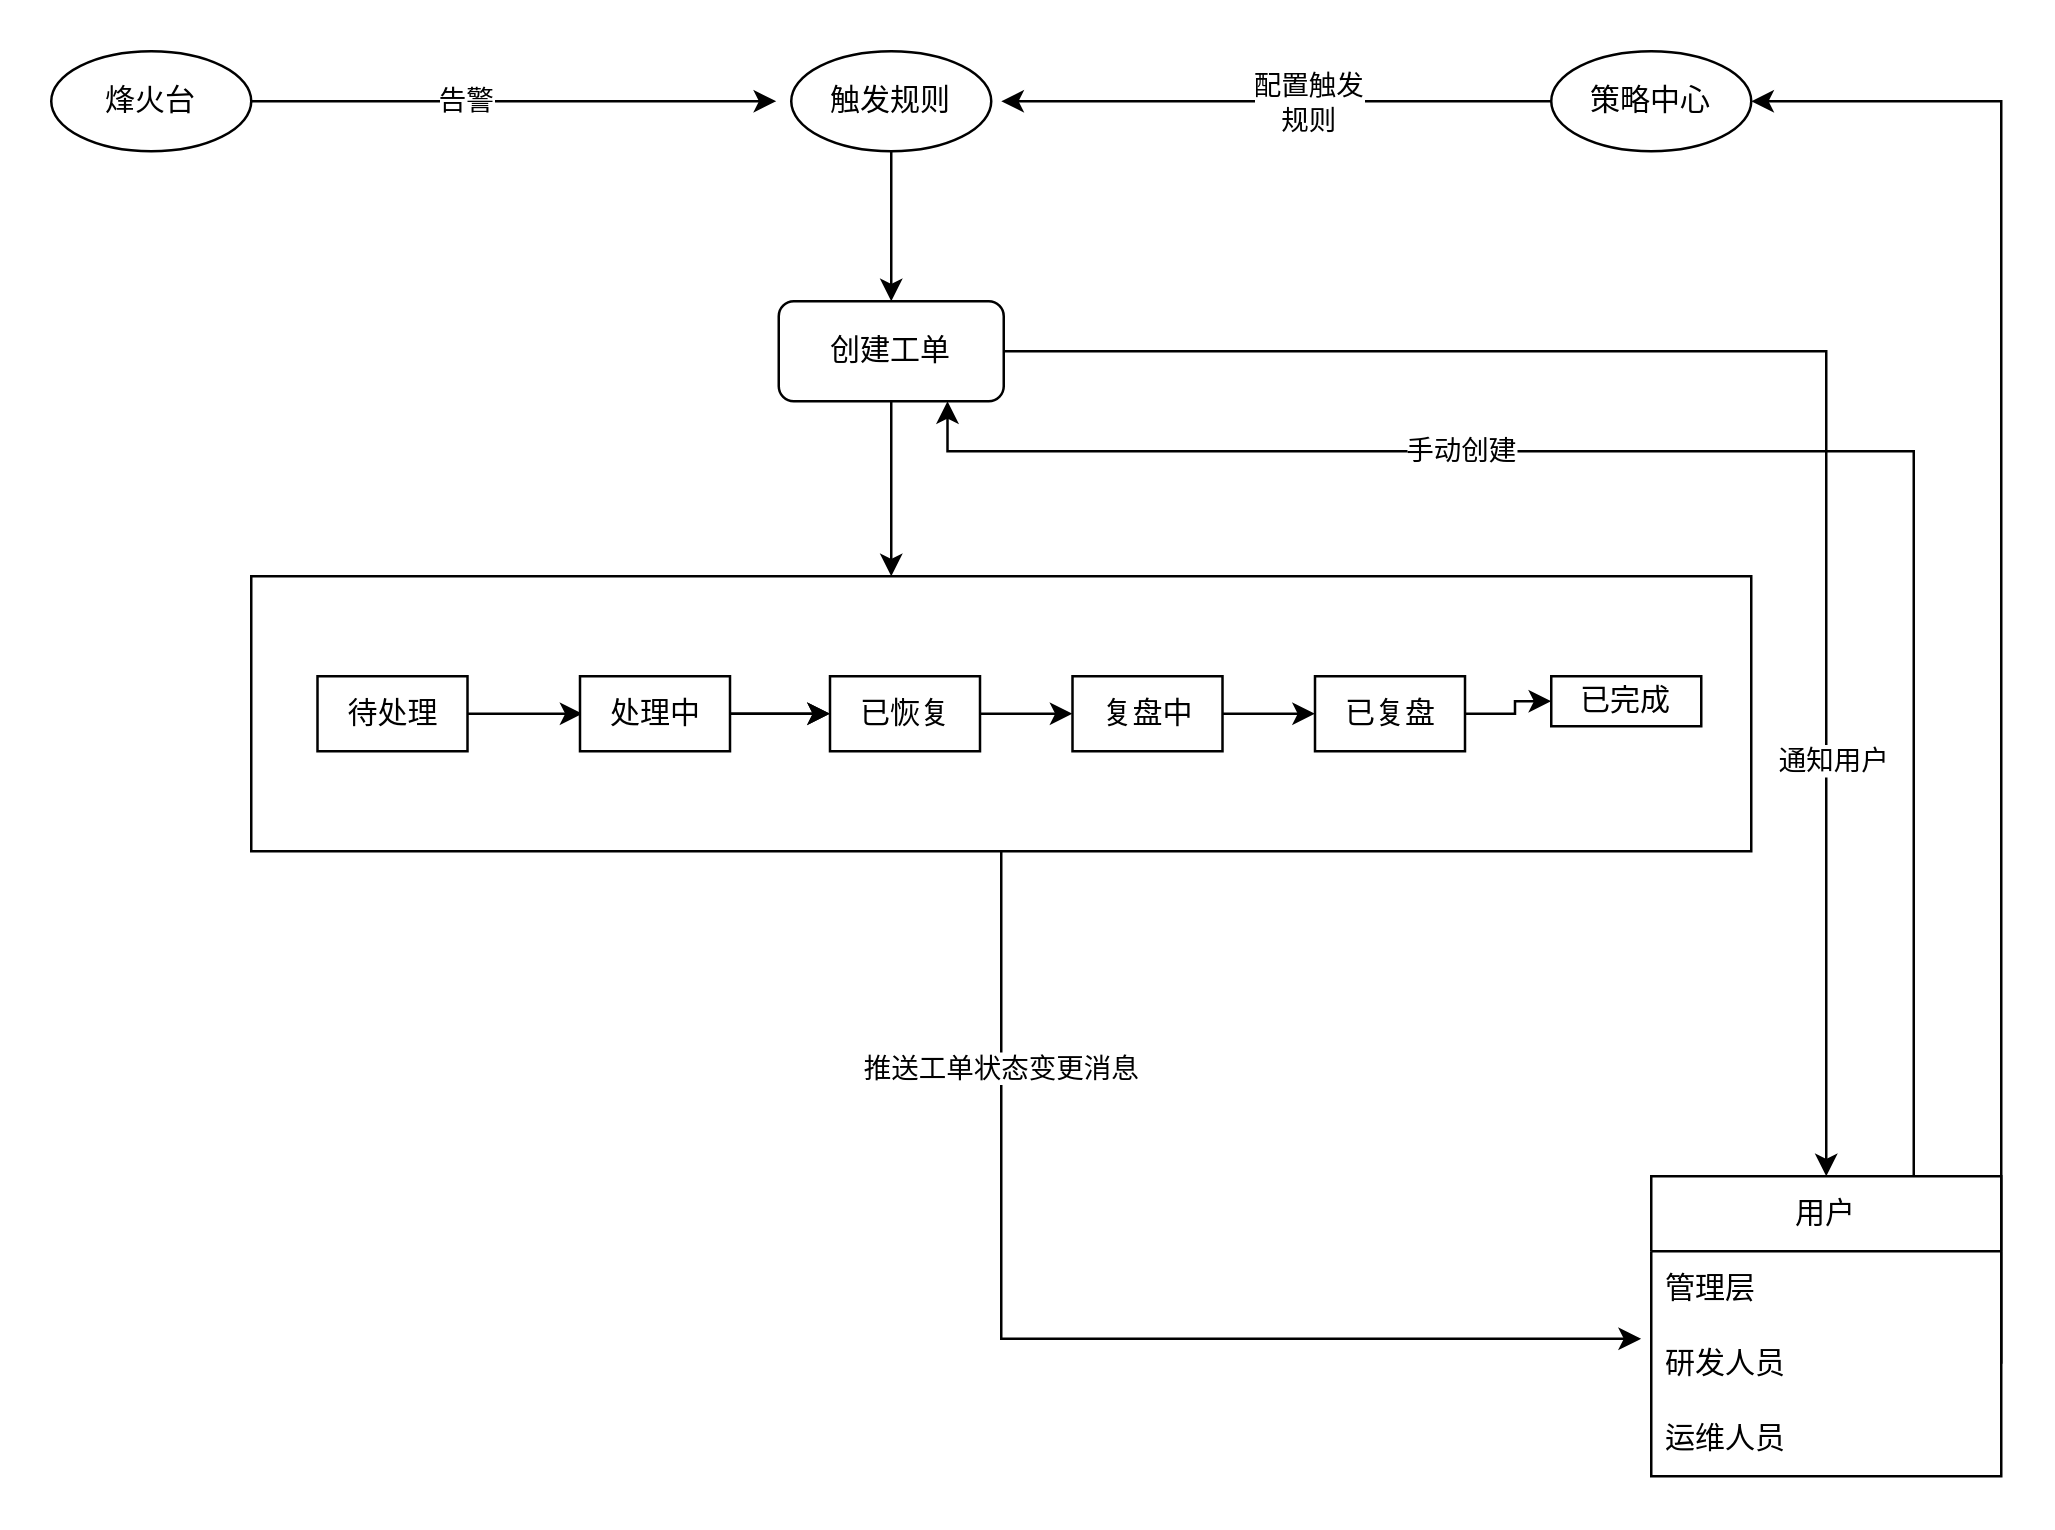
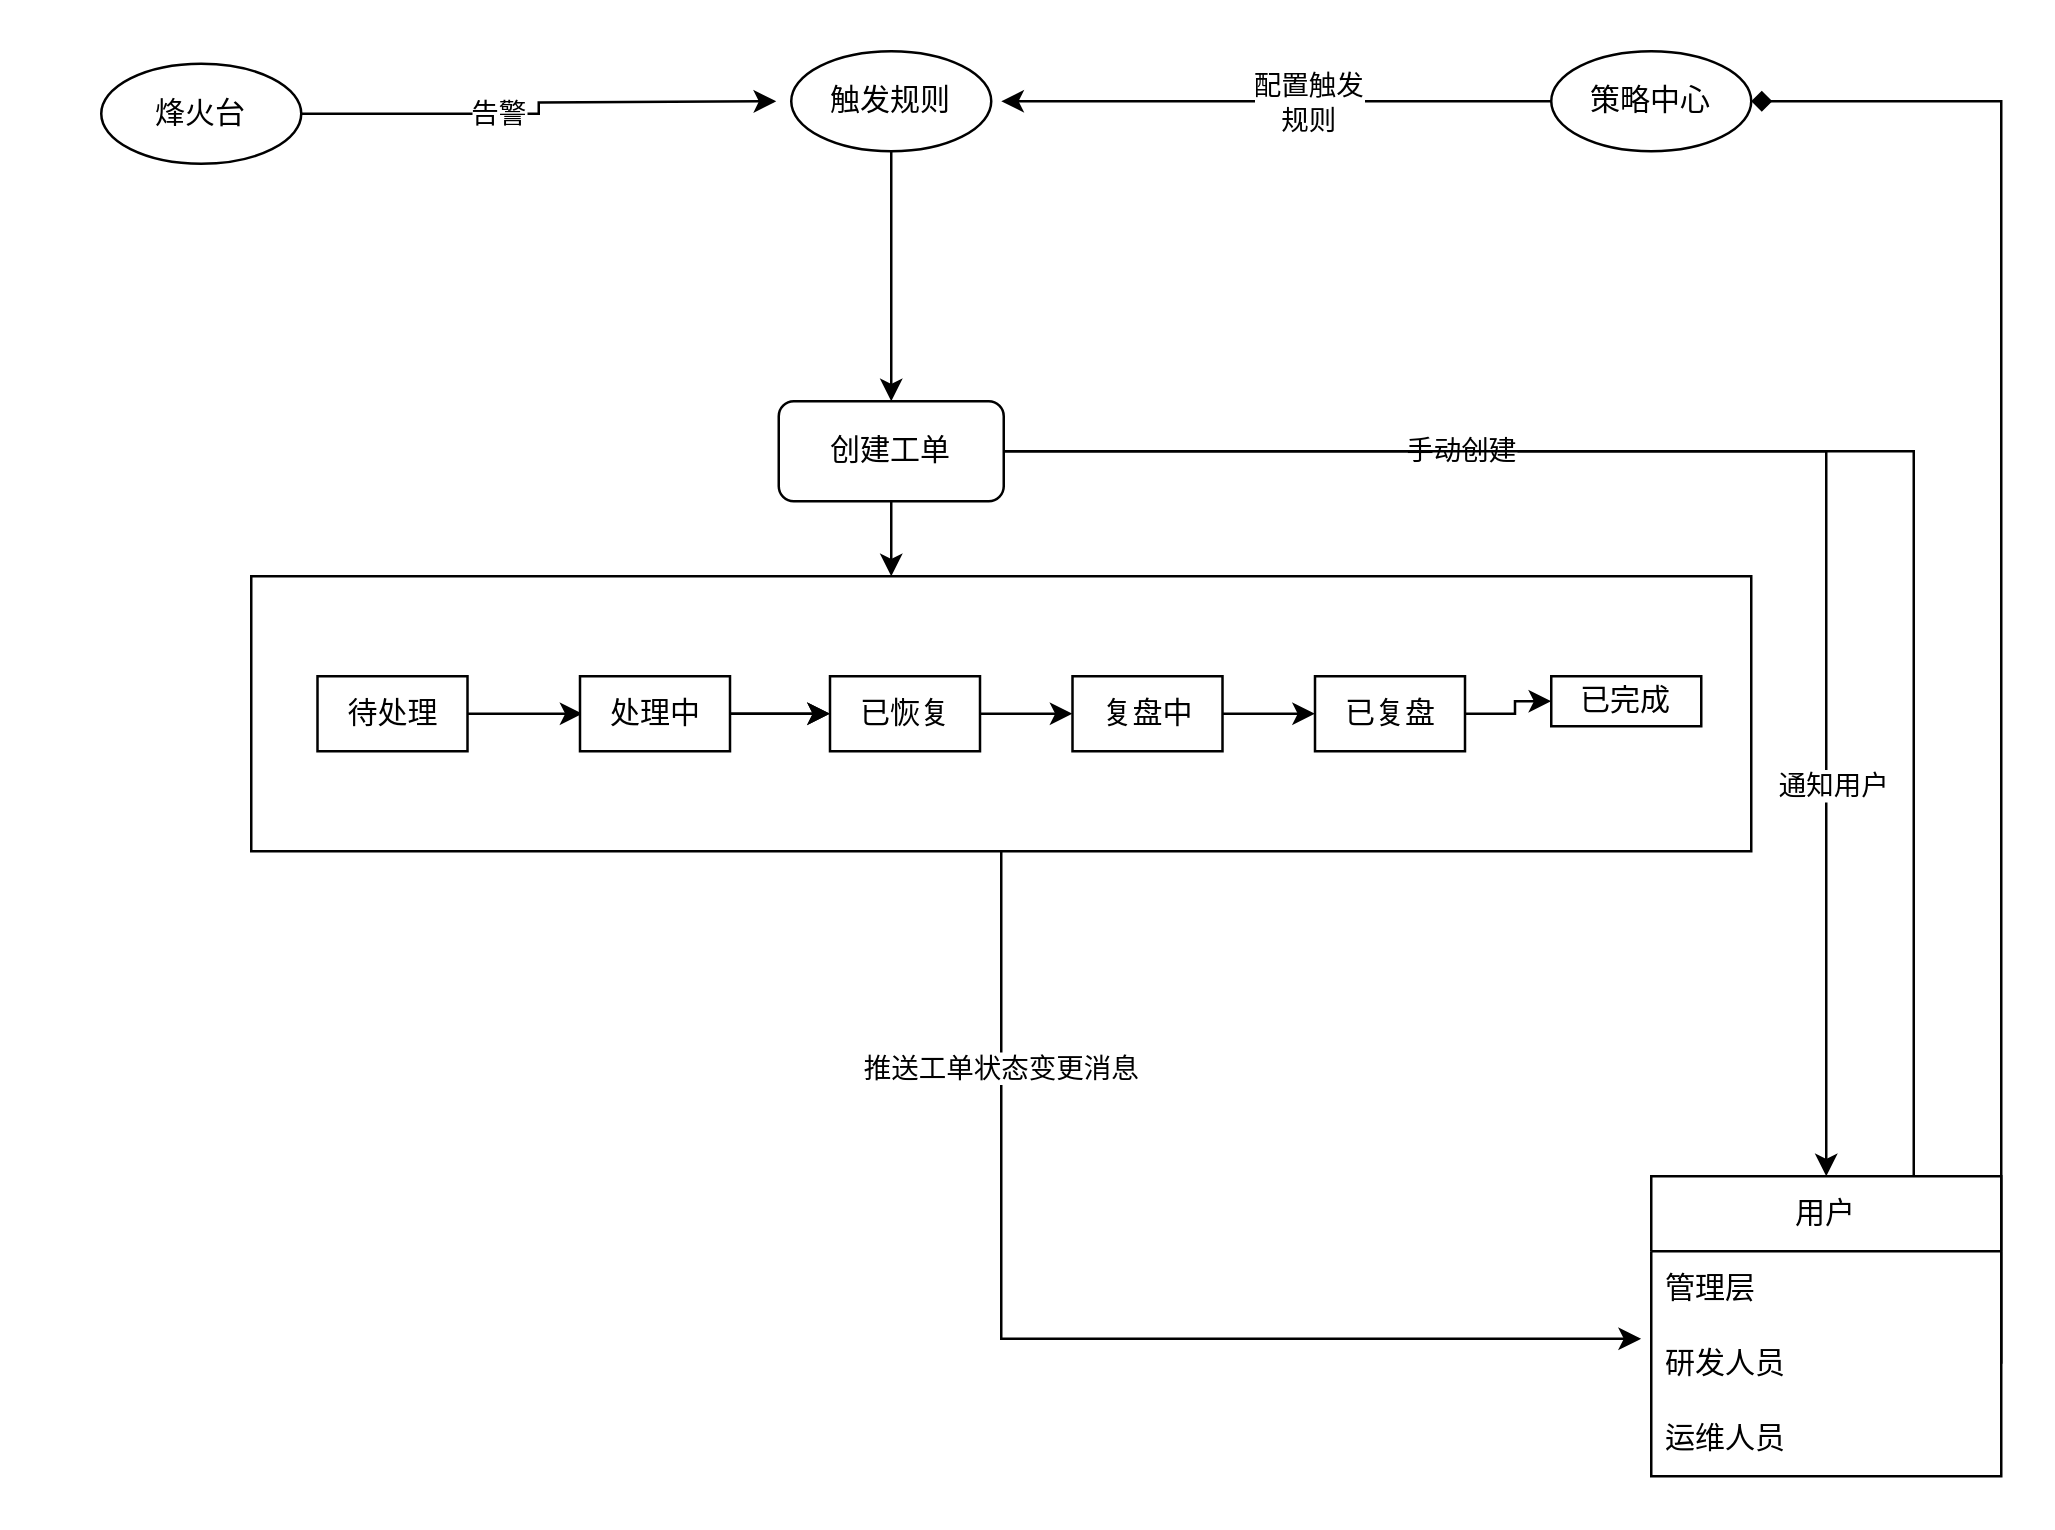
  <mxCell id="0" />
  <mxCell id="1" parent="0" />
  <mxCell id="2" style="edgeStyle=orthogonalEdgeStyle;rounded=0;orthogonalLoop=1;jettySize=auto;html=1;exitX=0.5;exitY=1;exitDx=0;exitDy=0;entryX=-0.029;entryY=0.167;entryDx=0;entryDy=0;entryPerimeter=0;" edge="1" parent="1" source="4" target="9"><mxGeometry relative="1" as="geometry" /></mxCell>
  <mxCell id="3" value="推送工单状态变更消息" style="edgeLabel;html=1;align=center;verticalAlign=middle;resizable=0;points=[];" vertex="1" connectable="0" parent="2"><mxGeometry x="-0.618" y="-1" relative="1" as="geometry"><mxPoint as="offset" /></mxGeometry></mxCell>
  <mxCell id="4" value="" style="rounded=0;whiteSpace=wrap;html=1;" vertex="1" parent="1"><mxGeometry x="100" y="230" width="600" height="110" as="geometry" /></mxCell>
  <mxCell id="5" style="edgeStyle=orthogonalEdgeStyle;rounded=0;orthogonalLoop=1;jettySize=auto;html=1;exitX=0.75;exitY=0;exitDx=0;exitDy=0;entryX=0.75;entryY=1;entryDx=0;entryDy=0;" edge="1" parent="1" source="7" target="16"><mxGeometry relative="1" as="geometry"><Array as="points"><mxPoint x="765" y="180" /><mxPoint x="379" y="180" /></Array></mxGeometry></mxCell>
  <mxCell id="6" value="手动创建" style="edgeLabel;html=1;align=center;verticalAlign=middle;resizable=0;points=[];" vertex="1" connectable="0" parent="5"><mxGeometry x="0.356" y="-1" relative="1" as="geometry"><mxPoint as="offset" /></mxGeometry></mxCell>
  <mxCell id="7" value="用户" style="swimlane;fontStyle=0;childLayout=stackLayout;horizontal=1;startSize=30;horizontalStack=0;resizeParent=1;resizeParentMax=0;resizeLast=0;collapsible=1;marginBottom=0;whiteSpace=wrap;html=1;" parent="1" vertex="1"><mxGeometry x="660" y="470" width="140" height="120" as="geometry"><mxRectangle x="430" y="370" width="60" height="30" as="alternateBounds" /></mxGeometry></mxCell>
  <mxCell id="8" value="管理层" style="text;strokeColor=none;fillColor=none;align=left;verticalAlign=middle;spacingLeft=4;spacingRight=4;overflow=hidden;points=[[0,0.5],[1,0.5]];portConstraint=eastwest;rotatable=0;whiteSpace=wrap;html=1;" parent="7" vertex="1"><mxGeometry y="30" width="140" height="30" as="geometry" /></mxCell>
  <mxCell id="9" value="研发人员" style="text;strokeColor=none;fillColor=none;align=left;verticalAlign=middle;spacingLeft=4;spacingRight=4;overflow=hidden;points=[[0,0.5],[1,0.5]];portConstraint=eastwest;rotatable=0;whiteSpace=wrap;html=1;" parent="7" vertex="1"><mxGeometry y="60" width="140" height="30" as="geometry" /></mxCell>
  <mxCell id="10" value="运维人员" style="text;strokeColor=none;fillColor=none;align=left;verticalAlign=middle;spacingLeft=4;spacingRight=4;overflow=hidden;points=[[0,0.5],[1,0.5]];portConstraint=eastwest;rotatable=0;whiteSpace=wrap;html=1;" parent="7" vertex="1"><mxGeometry y="90" width="140" height="30" as="geometry" /></mxCell>
  <mxCell id="11" style="edgeStyle=orthogonalEdgeStyle;rounded=0;orthogonalLoop=1;jettySize=auto;html=1;exitX=0.5;exitY=1;exitDx=0;exitDy=0;entryX=0.5;entryY=0;entryDx=0;entryDy=0;" parent="1" source="12" edge="1" target="16"><mxGeometry relative="1" as="geometry"><mxPoint x="356" y="107" as="targetPoint" /></mxGeometry></mxCell>
  <mxCell id="12" value="触发规则" style="ellipse;whiteSpace=wrap;html=1;" parent="1" vertex="1"><mxGeometry x="316" y="20" width="80" height="40" as="geometry" /></mxCell>
  <mxCell id="13" style="edgeStyle=orthogonalEdgeStyle;rounded=0;orthogonalLoop=1;jettySize=auto;html=1;exitX=1;exitY=0.5;exitDx=0;exitDy=0;entryX=0.5;entryY=0;entryDx=0;entryDy=0;" edge="1" parent="1" source="16" target="7"><mxGeometry relative="1" as="geometry" /></mxCell>
  <mxCell id="14" value="通知用户" style="edgeLabel;html=1;align=center;verticalAlign=middle;resizable=0;points=[];" vertex="1" connectable="0" parent="13"><mxGeometry x="0.494" y="2" relative="1" as="geometry"><mxPoint as="offset" /></mxGeometry></mxCell>
  <mxCell id="15" style="edgeStyle=none;rounded=0;orthogonalLoop=1;jettySize=auto;html=1;exitX=0.5;exitY=1;exitDx=0;exitDy=0;" edge="1" parent="1" source="16"><mxGeometry relative="1" as="geometry"><mxPoint x="356" y="230" as="targetPoint" /></mxGeometry></mxCell>
- <mxCell id="16" value="创建工单" style="rounded=1;whiteSpace=wrap;html=1;" parent="1" vertex="1"><mxGeometry x="311" y="120" width="90" height="40" as="geometry" /></mxCell>
+ <mxCell id="16" value="创建工单" style="rounded=1;whiteSpace=wrap;html=1;" parent="1" vertex="1"><mxGeometry x="311" y="160" width="90" height="40" as="geometry" /></mxCell>
  <mxCell id="17" style="edgeStyle=orthogonalEdgeStyle;rounded=0;orthogonalLoop=1;jettySize=auto;html=1;exitX=1;exitY=0.5;exitDx=0;exitDy=0;" parent="1" source="19" edge="1"><mxGeometry relative="1" as="geometry"><mxPoint x="310" y="40" as="targetPoint" /></mxGeometry></mxCell>
  <mxCell id="18" value="告警" style="edgeLabel;html=1;align=center;verticalAlign=middle;resizable=0;points=[];" vertex="1" connectable="0" parent="17"><mxGeometry x="-0.194" y="1" relative="1" as="geometry"><mxPoint as="offset" /></mxGeometry></mxCell>
- <mxCell id="19" value="烽火台" style="ellipse;whiteSpace=wrap;html=1;" parent="1" vertex="1"><mxGeometry x="20" y="20" width="80" height="40" as="geometry" /></mxCell>
+ <mxCell id="19" value="烽火台" style="ellipse;whiteSpace=wrap;html=1;" parent="1" vertex="1"><mxGeometry x="40" y="25" width="80" height="40" as="geometry" /></mxCell>
  <mxCell id="20" style="edgeStyle=orthogonalEdgeStyle;rounded=0;orthogonalLoop=1;jettySize=auto;html=1;exitX=0;exitY=0.5;exitDx=0;exitDy=0;" parent="1" source="22" edge="1"><mxGeometry relative="1" as="geometry"><mxPoint x="400" y="40" as="targetPoint" /></mxGeometry></mxCell>
  <mxCell id="21" value="配置触发&lt;br&gt;规则" style="edgeLabel;html=1;align=center;verticalAlign=middle;resizable=0;points=[];" vertex="1" connectable="0" parent="20"><mxGeometry x="-0.109" y="-3" relative="1" as="geometry"><mxPoint y="3" as="offset" /></mxGeometry></mxCell>
  <mxCell id="22" value="策略中心" style="ellipse;whiteSpace=wrap;html=1;" parent="1" vertex="1"><mxGeometry x="620" y="20" width="80" height="40" as="geometry" /></mxCell>
- <mxCell id="23" style="edgeStyle=orthogonalEdgeStyle;rounded=0;orthogonalLoop=1;jettySize=auto;html=1;exitX=1;exitY=0.5;exitDx=0;exitDy=0;entryX=1;entryY=0.5;entryDx=0;entryDy=0;" parent="1" source="9" target="22" edge="1"><mxGeometry relative="1" as="geometry"><mxPoint x="790" y="50" as="targetPoint" /><Array as="points"><mxPoint x="800" y="435" /><mxPoint x="800" y="40" /></Array></mxGeometry></mxCell>
+ <mxCell id="23" style="edgeStyle=orthogonalEdgeStyle;rounded=0;orthogonalLoop=1;jettySize=auto;html=1;exitX=1;exitY=0.5;exitDx=0;exitDy=0;entryX=1;entryY=0.5;entryDx=0;entryDy=0;endArrow=diamond;" parent="1" source="9" target="22" edge="1"><mxGeometry relative="1" as="geometry"><mxPoint x="790" y="50" as="targetPoint" /><Array as="points"><mxPoint x="800" y="435" /><mxPoint x="800" y="40" /></Array></mxGeometry></mxCell>
  <mxCell id="24" style="edgeStyle=orthogonalEdgeStyle;rounded=0;orthogonalLoop=1;jettySize=auto;html=1;exitX=1;exitY=0.5;exitDx=0;exitDy=0;entryX=0;entryY=0.5;entryDx=0;entryDy=0;" edge="1" parent="1" source="35"><mxGeometry relative="1" as="geometry"><mxPoint x="137.5" y="285" as="sourcePoint" /><mxPoint x="232.5" y="285" as="targetPoint" /></mxGeometry></mxCell>
  <mxCell id="25" style="edgeStyle=orthogonalEdgeStyle;rounded=0;orthogonalLoop=1;jettySize=auto;html=1;exitX=1;exitY=0.5;exitDx=0;exitDy=0;entryX=0;entryY=0.5;entryDx=0;entryDy=0;" edge="1" parent="1" source="27" target="29"><mxGeometry relative="1" as="geometry" /></mxCell>
  <mxCell id="26" value="" style="edgeStyle=orthogonalEdgeStyle;rounded=0;orthogonalLoop=1;jettySize=auto;html=1;" edge="1" parent="1" source="27" target="29"><mxGeometry relative="1" as="geometry" /></mxCell>
  <mxCell id="27" value="处理中" style="rounded=0;whiteSpace=wrap;html=1;" vertex="1" parent="1"><mxGeometry x="231.5" y="270" width="60" height="30" as="geometry" /></mxCell>
  <mxCell id="28" style="edgeStyle=orthogonalEdgeStyle;rounded=0;orthogonalLoop=1;jettySize=auto;html=1;exitX=1;exitY=0.5;exitDx=0;exitDy=0;entryX=0;entryY=0.5;entryDx=0;entryDy=0;" edge="1" parent="1" source="29" target="31"><mxGeometry relative="1" as="geometry" /></mxCell>
  <mxCell id="29" value="已恢复" style="rounded=0;whiteSpace=wrap;html=1;" vertex="1" parent="1"><mxGeometry x="331.5" y="270" width="60" height="30" as="geometry" /></mxCell>
  <mxCell id="30" style="edgeStyle=orthogonalEdgeStyle;rounded=0;orthogonalLoop=1;jettySize=auto;html=1;exitX=1;exitY=0.5;exitDx=0;exitDy=0;entryX=0;entryY=0.5;entryDx=0;entryDy=0;" edge="1" parent="1" source="31" target="33"><mxGeometry relative="1" as="geometry" /></mxCell>
  <mxCell id="31" value="复盘中" style="rounded=0;whiteSpace=wrap;html=1;" vertex="1" parent="1"><mxGeometry x="428.5" y="270" width="60" height="30" as="geometry" /></mxCell>
  <mxCell id="32" style="edgeStyle=orthogonalEdgeStyle;rounded=0;orthogonalLoop=1;jettySize=auto;html=1;exitX=1;exitY=0.5;exitDx=0;exitDy=0;" edge="1" parent="1" source="33" target="36"><mxGeometry relative="1" as="geometry" /></mxCell>
  <mxCell id="33" value="已复盘" style="rounded=0;whiteSpace=wrap;html=1;" vertex="1" parent="1"><mxGeometry x="525.5" y="270" width="60" height="30" as="geometry" /></mxCell>
  <mxCell id="34" value="" style="edgeStyle=orthogonalEdgeStyle;rounded=0;orthogonalLoop=1;jettySize=auto;html=1;exitX=1;exitY=0.5;exitDx=0;exitDy=0;entryX=0;entryY=0.5;entryDx=0;entryDy=0;" edge="1" parent="1" target="35"><mxGeometry relative="1" as="geometry"><mxPoint x="137.5" y="285" as="sourcePoint" /><mxPoint x="232.5" y="285" as="targetPoint" /></mxGeometry></mxCell>
  <mxCell id="35" value="待处理" style="rounded=0;whiteSpace=wrap;html=1;" vertex="1" parent="1"><mxGeometry x="126.5" y="270" width="60" height="30" as="geometry" /></mxCell>
  <mxCell id="36" value="已完成" style="rounded=0;whiteSpace=wrap;html=1;" vertex="1" parent="1"><mxGeometry x="620" y="270" width="60" height="20" as="geometry" /></mxCell>
